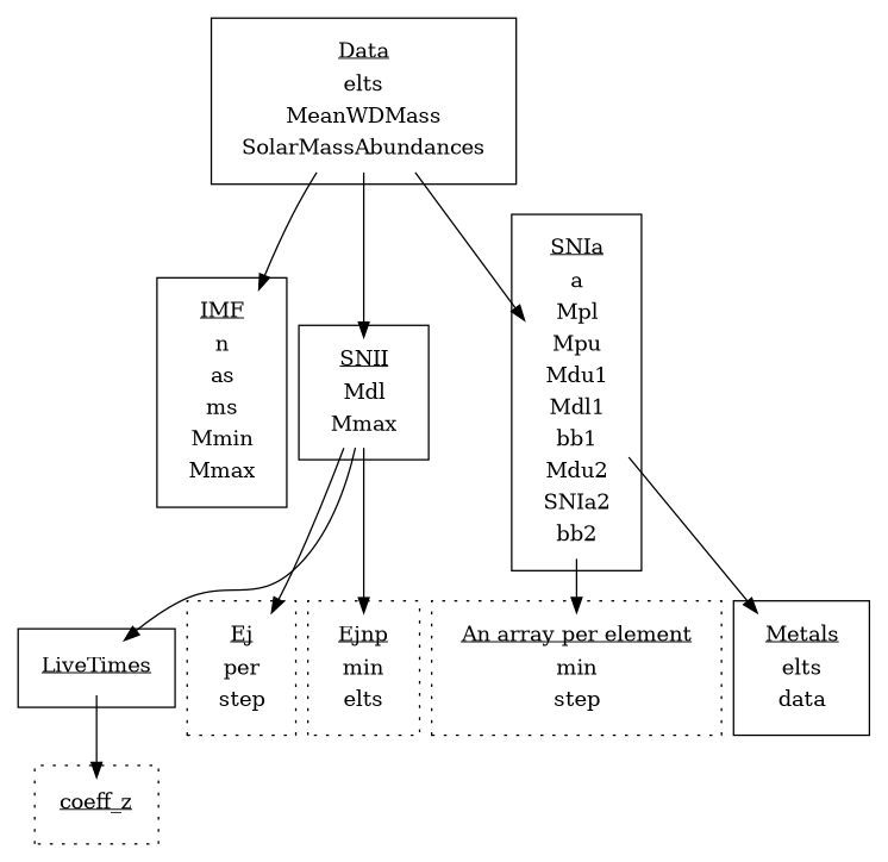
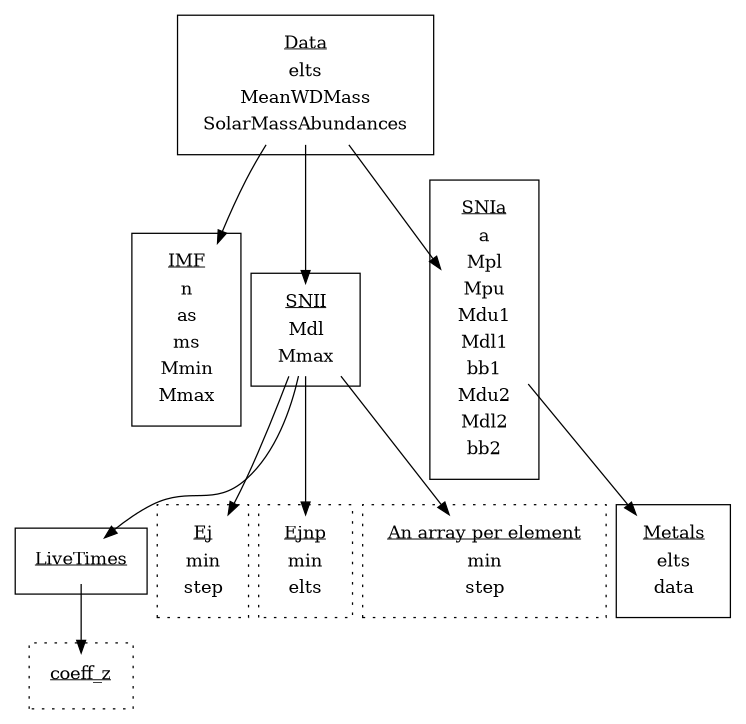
  digraph {
    node [shape=none]
    n1 [label=<       <table BORDER="0">       <tr>         <td><u>IMF</u></td>       </tr>       <tr>         <td>n</td>       </tr>       <tr>         <td>as</td>       </tr>       <tr>         <td>ms</td>       </tr>       <tr>         <td>Mmin</td>       </tr>       <tr>         <td>Mmax</td>       </tr></table>>]
    n2 [label=<      <table BORDER="0">      <tr>       <td><u>Data</u></td>      </tr>      <tr>       <td>elts</td>      </tr>      <tr>       <td>MeanWDMass</td>      </tr>      <tr>       <td>SolarMassAbundances</td>      </tr>      </table>>]
    n3 [label=<<u>LiveTimes</u>>]
    n4 [label=<       <table BORDER="0">       <tr>         <td><u>SNII</u></td>       </tr>       <tr>         <td>Mdl</td>       </tr>       <tr>         <td>Mmax</td>       </tr>       </table>>]
-   n5 [label=<       <table BORDER="0">       <tr>         <td><u>SNIa</u></td>       </tr>       <tr>         <td>a</td>       </tr>       <tr>         <td>Mpl</td>       </tr>       <tr>         <td>Mpu</td>       </tr>       <tr>         <td>Mdu1</td>       </tr>       <tr>         <td>Mdl1</td>       </tr>       <tr>         <td>bb1</td>       </tr>       <tr>         <td>Mdu2</td>       </tr>       <tr>         <td>SNIa2</td>       </tr>       <tr>         <td>bb2</td>       </tr>       </table>>]
+   n5 [label=<       <table BORDER="0">       <tr>         <td><u>SNIa</u></td>       </tr>       <tr>         <td>a</td>       </tr>       <tr>         <td>Mpl</td>       </tr>       <tr>         <td>Mpu</td>       </tr>       <tr>         <td>Mdu1</td>       </tr>       <tr>         <td>Mdl1</td>       </tr>       <tr>         <td>bb1</td>       </tr>       <tr>         <td>Mdu2</td>       </tr>       <tr>         <td>Mdl2</td>       </tr>       <tr>         <td>bb2</td>       </tr>       </table>>]
    n6 [label=<       <table BORDER="0">       <tr>         <td><u>An array per element</u></td>       </tr>       <tr>         <td>min</td>       </tr>       <tr>         <td>step</td>       </tr>       </table>>]
-   n7 [label=<       <table BORDER="0">       <tr>         <td><u>Ej</u></td>       </tr>       <tr>         <td>per</td>       </tr>       <tr>         <td>step</td>       </tr>       </table>>]
+   n7 [label=<       <table BORDER="0">       <tr>         <td><u>Ej</u></td>       </tr>       <tr>         <td>min</td>       </tr>       <tr>         <td>step</td>       </tr>       </table>>]
    n8 [label=<       <table BORDER="0">       <tr>         <td><u>Ejnp</u></td>       </tr>       <tr>         <td>min</td>       </tr>       <tr>         <td>elts</td>       </tr>       </table>>]
    n9 [label=<<u>coeff_z</u>>]
    n10 [label=<       <table BORDER="0">       <tr>         <td><u>Metals</u></td>       </tr>       <tr>         <td>elts</td>       </tr>       <tr>         <td>data</td>       </tr>       </table>>]
    subgraph cluster_1 {
      n1
    }
    subgraph cluster_2 {
      n2
    }
    subgraph cluster_3 {
      n3
    }
    subgraph cluster_4 {
      n4
    }
    subgraph cluster_5 {
      n5
    }
    subgraph cluster_6 {
      style=dotted
      n6
    }
    subgraph cluster_7 {
      style=dotted
      n7
    }
    subgraph cluster_8 {
      style=dotted
      n8
    }
    subgraph cluster_9 {
      style=dotted
      n9
    }
    subgraph cluster_10 {
      n10
    }
    n2 -> n1
    n2 -> n4
    n2 -> n5
    n3 -> n9
    n4 -> n3
-   n5 -> n6
+   n4 -> n6
    n4 -> n7
    n4 -> n8
    n5 -> n10
  }
